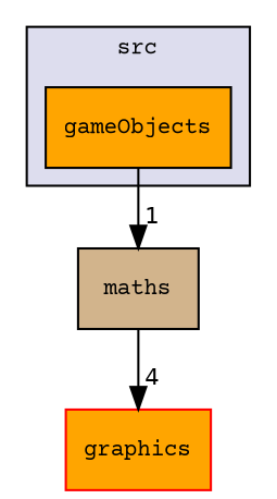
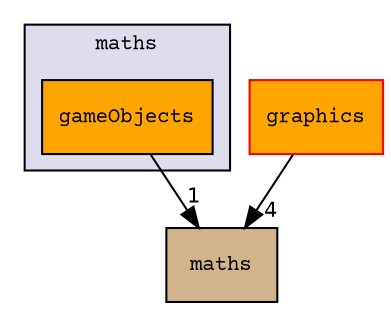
  digraph {
    compound=true
    fontname="Courier Prime"
    node [fillcolor=orange fontname="Courier Prime" fontsize=10 shape=box style=filled]
    edge [fontname="Courier Prime" labeldistance=1.5 labelfontname=Helvetica labelfontsize=10]
    n1 [label=gameObjects pencolor=black]
    n2 [fillcolor=tan label=maths]
    n3 [color=red label=graphics]
    subgraph cluster_1 {
      bgcolor="#ddddee"
      fontsize=10
-     label=src
+     label=maths
      pencolor=black
      n1
    }
    n1 -> n2 [headlabel=1]
-   n2 -> n3 [headlabel=4]
+   n3 -> n2 [headlabel=4]
  }
